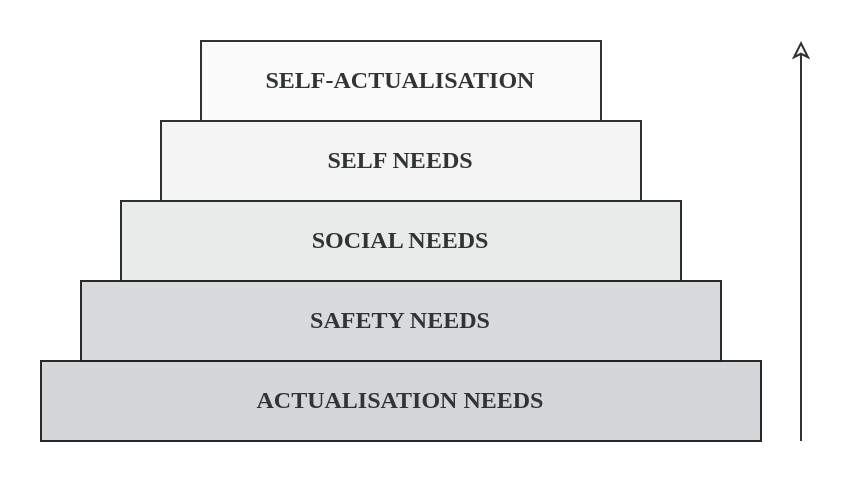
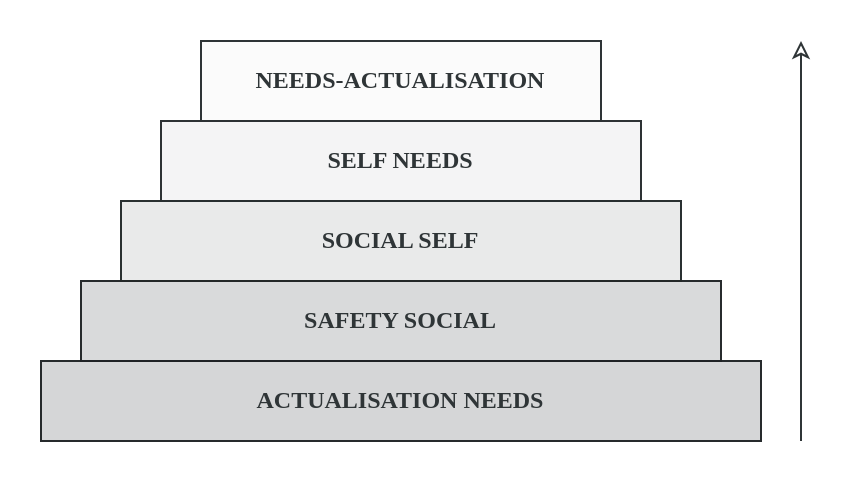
  <mxCell id="0" />
  <mxCell id="1" parent="0" />
  <mxCell id="2" value="" style="rounded=0;whiteSpace=wrap;html=1;fillColor=none;strokeColor=#2F3537;" vertex="1" parent="1"><mxGeometry x="20" y="180" width="360" height="40" as="geometry" /></mxCell>
  <mxCell id="3" value="" style="rounded=0;whiteSpace=wrap;html=1;fillColor=none;strokeColor=#2F3537;" vertex="1" parent="1"><mxGeometry x="40" y="140" width="320" height="40" as="geometry" /></mxCell>
  <mxCell id="4" value="" style="rounded=0;whiteSpace=wrap;html=1;fillColor=none;strokeColor=#2F3537;" vertex="1" parent="1"><mxGeometry x="60" y="100" width="280" height="40" as="geometry" /></mxCell>
  <mxCell id="5" value="" style="rounded=0;whiteSpace=wrap;html=1;fillColor=none;strokeColor=#2F3537;" vertex="1" parent="1"><mxGeometry x="80" y="60" width="240" height="40" as="geometry" /></mxCell>
  <mxCell id="6" value="" style="rounded=0;whiteSpace=wrap;html=1;fillColor=none;strokeColor=#2F3537;" vertex="1" parent="1"><mxGeometry x="100" y="20" width="200" height="40" as="geometry" /></mxCell>
  <mxCell id="7" value="" style="rounded=0;whiteSpace=wrap;html=1;fillColor=#2F3537;opacity=20;" vertex="1" parent="1"><mxGeometry x="20" y="180" width="360" height="40" as="geometry" /></mxCell>
  <mxCell id="8" value="" style="rounded=0;whiteSpace=wrap;html=1;fillColor=#2F3537;opacity=18;" vertex="1" parent="1"><mxGeometry x="40" y="140" width="320" height="40" as="geometry" /></mxCell>
  <mxCell id="9" value="" style="rounded=0;whiteSpace=wrap;html=1;fillColor=#2F3537;opacity=10;" vertex="1" parent="1"><mxGeometry x="60" y="100" width="280" height="40" as="geometry" /></mxCell>
  <mxCell id="10" value="" style="rounded=0;whiteSpace=wrap;html=1;fillColor=#2F3537;opacity=5;fontStyle=1" vertex="1" parent="1"><mxGeometry x="80" y="60" width="240" height="40" as="geometry" /></mxCell>
  <mxCell id="11" value="" style="rounded=0;whiteSpace=wrap;html=1;fillColor=#2F3537;opacity=2;fontStyle=1" vertex="1" parent="1"><mxGeometry x="100" y="20" width="200" height="40" as="geometry" /></mxCell>
  <mxCell id="12" value="ACTUALISATION NEEDS" style="text;html=1;strokeColor=none;fillColor=none;align=center;verticalAlign=middle;whiteSpace=wrap;rounded=0;fontFamily=Fira Code;fontSource=https%3A%2F%2Ffonts.googleapis.com%2Fcss2%3Ffamily%3DFira%2BCode%3Awght%40300%26display%3Dswap';fontColor=#2F3537;opacity=20;fontStyle=1" vertex="1" parent="1"><mxGeometry x="20" y="190" width="360" height="20" as="geometry" /></mxCell>
- <mxCell id="13" value="SAFETY NEEDS" style="text;html=1;strokeColor=none;fillColor=none;align=center;verticalAlign=middle;whiteSpace=wrap;rounded=0;fontFamily=Fira Code;fontSource=https%3A%2F%2Ffonts.googleapis.com%2Fcss2%3Ffamily%3DFira%2BCode%3Awght%40300%26display%3Dswap';fontColor=#2F3537;opacity=20;fontStyle=1" vertex="1" parent="1"><mxGeometry x="20" y="150" width="360" height="20" as="geometry" /></mxCell>
- <mxCell id="14" value="SOCIAL NEEDS" style="text;html=1;strokeColor=none;fillColor=none;align=center;verticalAlign=middle;whiteSpace=wrap;rounded=0;fontFamily=Fira Code;fontSource=https%3A%2F%2Ffonts.googleapis.com%2Fcss2%3Ffamily%3DFira%2BCode%3Awght%40300%26display%3Dswap';fontColor=#2F3537;opacity=20;fontStyle=1" vertex="1" parent="1"><mxGeometry x="20" y="110" width="360" height="20" as="geometry" /></mxCell>
+ <mxCell id="13" value="SAFETY SOCIAL" style="text;html=1;strokeColor=none;fillColor=none;align=center;verticalAlign=middle;whiteSpace=wrap;rounded=0;fontFamily=Fira Code;fontSource=https%3A%2F%2Ffonts.googleapis.com%2Fcss2%3Ffamily%3DFira%2BCode%3Awght%40300%26display%3Dswap';fontColor=#2F3537;opacity=20;fontStyle=1" vertex="1" parent="1"><mxGeometry x="20" y="150" width="360" height="20" as="geometry" /></mxCell>
+ <mxCell id="14" value="SOCIAL SELF" style="text;html=1;strokeColor=none;fillColor=none;align=center;verticalAlign=middle;whiteSpace=wrap;rounded=0;fontFamily=Fira Code;fontSource=https%3A%2F%2Ffonts.googleapis.com%2Fcss2%3Ffamily%3DFira%2BCode%3Awght%40300%26display%3Dswap';fontColor=#2F3537;opacity=20;fontStyle=1" vertex="1" parent="1"><mxGeometry x="20" y="110" width="360" height="20" as="geometry" /></mxCell>
  <mxCell id="15" value="SELF NEEDS" style="text;html=1;strokeColor=none;fillColor=none;align=center;verticalAlign=middle;whiteSpace=wrap;rounded=0;fontFamily=Fira Code;fontSource=https%3A%2F%2Ffonts.googleapis.com%2Fcss2%3Ffamily%3DFira%2BCode%3Awght%40300%26display%3Dswap';fontColor=#2F3537;opacity=20;fontStyle=1" vertex="1" parent="1"><mxGeometry x="20" y="70" width="360" height="20" as="geometry" /></mxCell>
- <mxCell id="16" value="SELF-ACTUALISATION" style="text;html=1;strokeColor=none;fillColor=none;align=center;verticalAlign=middle;whiteSpace=wrap;rounded=0;fontFamily=Fira Code;fontSource=https%3A%2F%2Ffonts.googleapis.com%2Fcss2%3Ffamily%3DFira%2BCode%3Awght%40300%26display%3Dswap';fontColor=#2F3537;opacity=20;fontStyle=1" vertex="1" parent="1"><mxGeometry x="20" y="30" width="360" height="20" as="geometry" /></mxCell>
+ <mxCell id="16" value="NEEDS-ACTUALISATION" style="text;html=1;strokeColor=none;fillColor=none;align=center;verticalAlign=middle;whiteSpace=wrap;rounded=0;fontFamily=Fira Code;fontSource=https%3A%2F%2Ffonts.googleapis.com%2Fcss2%3Ffamily%3DFira%2BCode%3Awght%40300%26display%3Dswap';fontColor=#2F3537;opacity=20;fontStyle=1" vertex="1" parent="1"><mxGeometry x="20" y="30" width="360" height="20" as="geometry" /></mxCell>
  <mxCell id="17" value="" style="endArrow=classic;html=1;endFill=0;strokeColor=#2F3537;" edge="1" parent="1"><mxGeometry width="50" height="50" relative="1" as="geometry"><mxPoint x="400" y="220" as="sourcePoint" /><mxPoint x="400" y="20" as="targetPoint" /></mxGeometry></mxCell>
